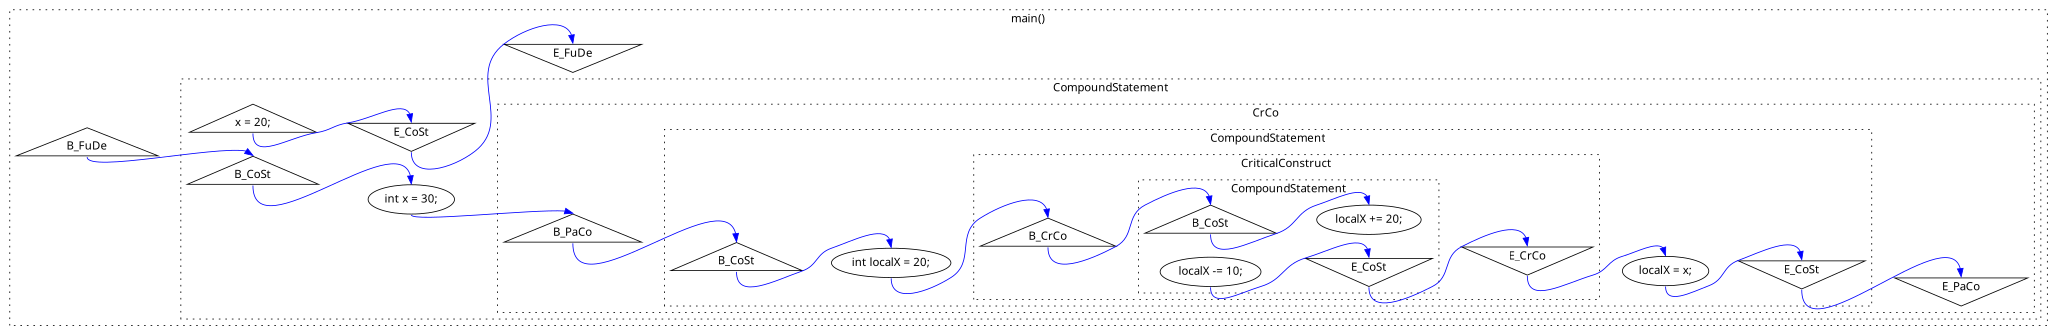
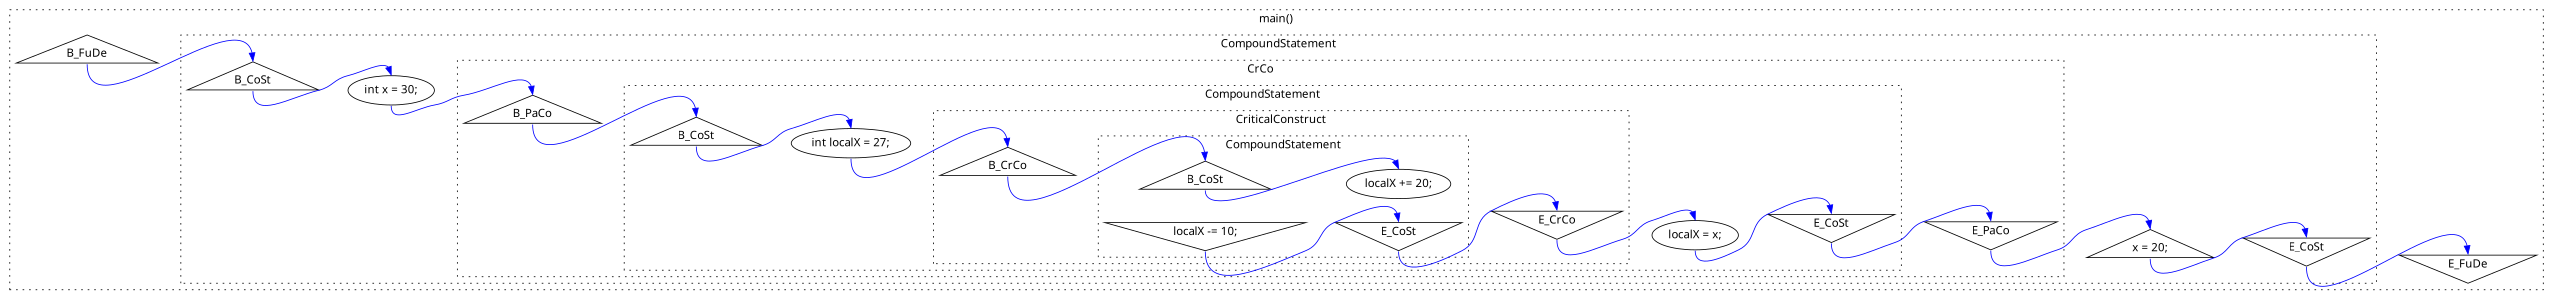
  digraph {
    compound=true
    fontname="Noto Sans"
    rankdir=LR
    node [fontname="Noto Sans" shape=triangle]
    edge [color=blue fontname="Noto Sans" headport=n tailport=s weight=8]
    n1 [label=B_CoSt]
    n2 [label=E_CoSt shape=invtriangle]
    n3 [label="localX += 20;" shape=""]
-   n4 [label="localX -= 10;" shape=""]
+   n4 [label="localX -= 10;" shape=invtriangle]
    n5 [label=B_CrCo]
    n6 [label=E_CrCo shape=invtriangle]
    n7 [label=B_CoSt]
    n8 [label=E_CoSt shape=invtriangle]
-   n9 [label="int localX = 20;" shape=""]
+   n9 [label="int localX = 27;" shape=""]
    n10 [label="localX = x;" shape=""]
    n11 [label=B_PaCo]
    n12 [label=E_PaCo shape=invtriangle]
    n13 [label=B_CoSt]
    n14 [label=E_CoSt shape=invtriangle]
    n15 [label="int x = 30;" shape=""]
    n16 [label="x = 20;"]
    n17 [label=B_FuDe]
    n18 [label=E_FuDe shape=invtriangle]
    subgraph cluster_1 {
      label="main()"
      style=dotted
      n17
      n18
      subgraph cluster_2 {
        label=CompoundStatement
        style=dotted
        n13
        n14
        n15
        n16
        subgraph cluster_3 {
          label=CrCo
          style=dotted
          n11
          n12
          subgraph cluster_4 {
            label=CompoundStatement
            style=dotted
            n7
            n8
            n9
            n10
            subgraph cluster_5 {
              label=CriticalConstruct
              style=dotted
              n5
              n6
              subgraph cluster_6 {
                label=CompoundStatement
                style=dotted
                n1
                n2
                n3
                n4
              }
            }
          }
        }
      }
    }
    n1 -> n3
    n2 -> n6
    n4 -> n2
    n5 -> n1
    n6 -> n10
    n7 -> n9
    n8 -> n12
    n9 -> n5
    n10 -> n8
    n11 -> n7
+   n12 -> n16
    n13 -> n15
    n14 -> n18
    n15 -> n11
    n16 -> n14
    n17 -> n13
  }
